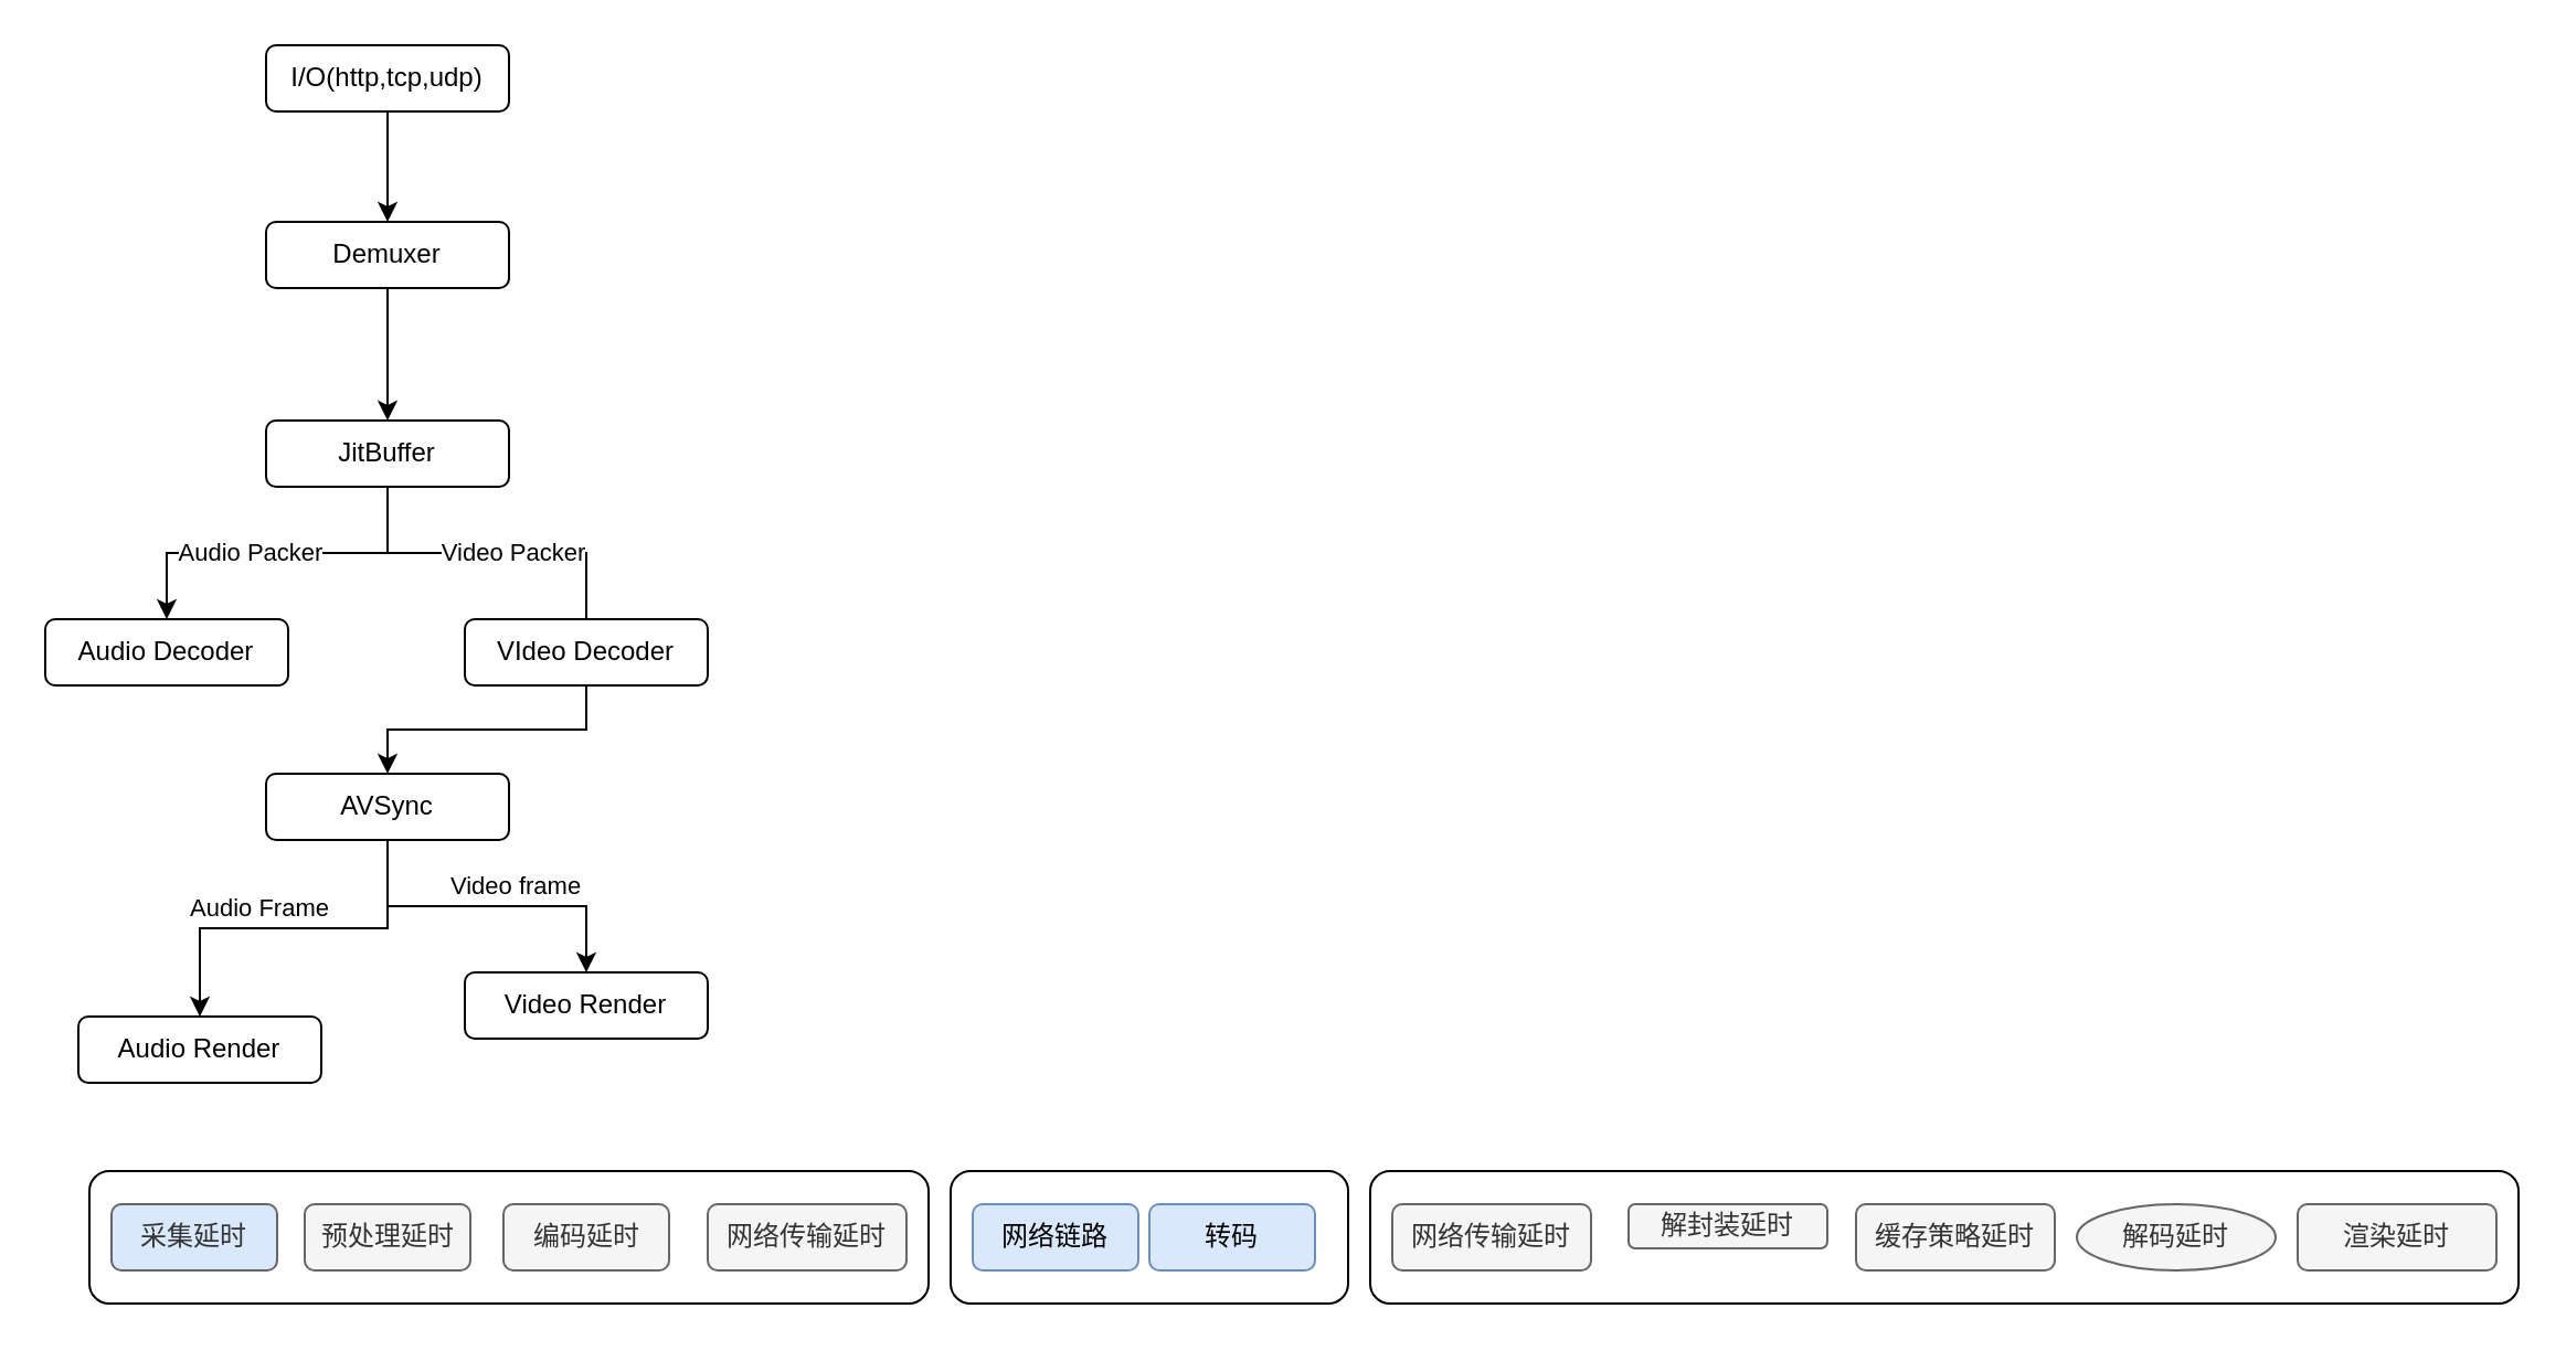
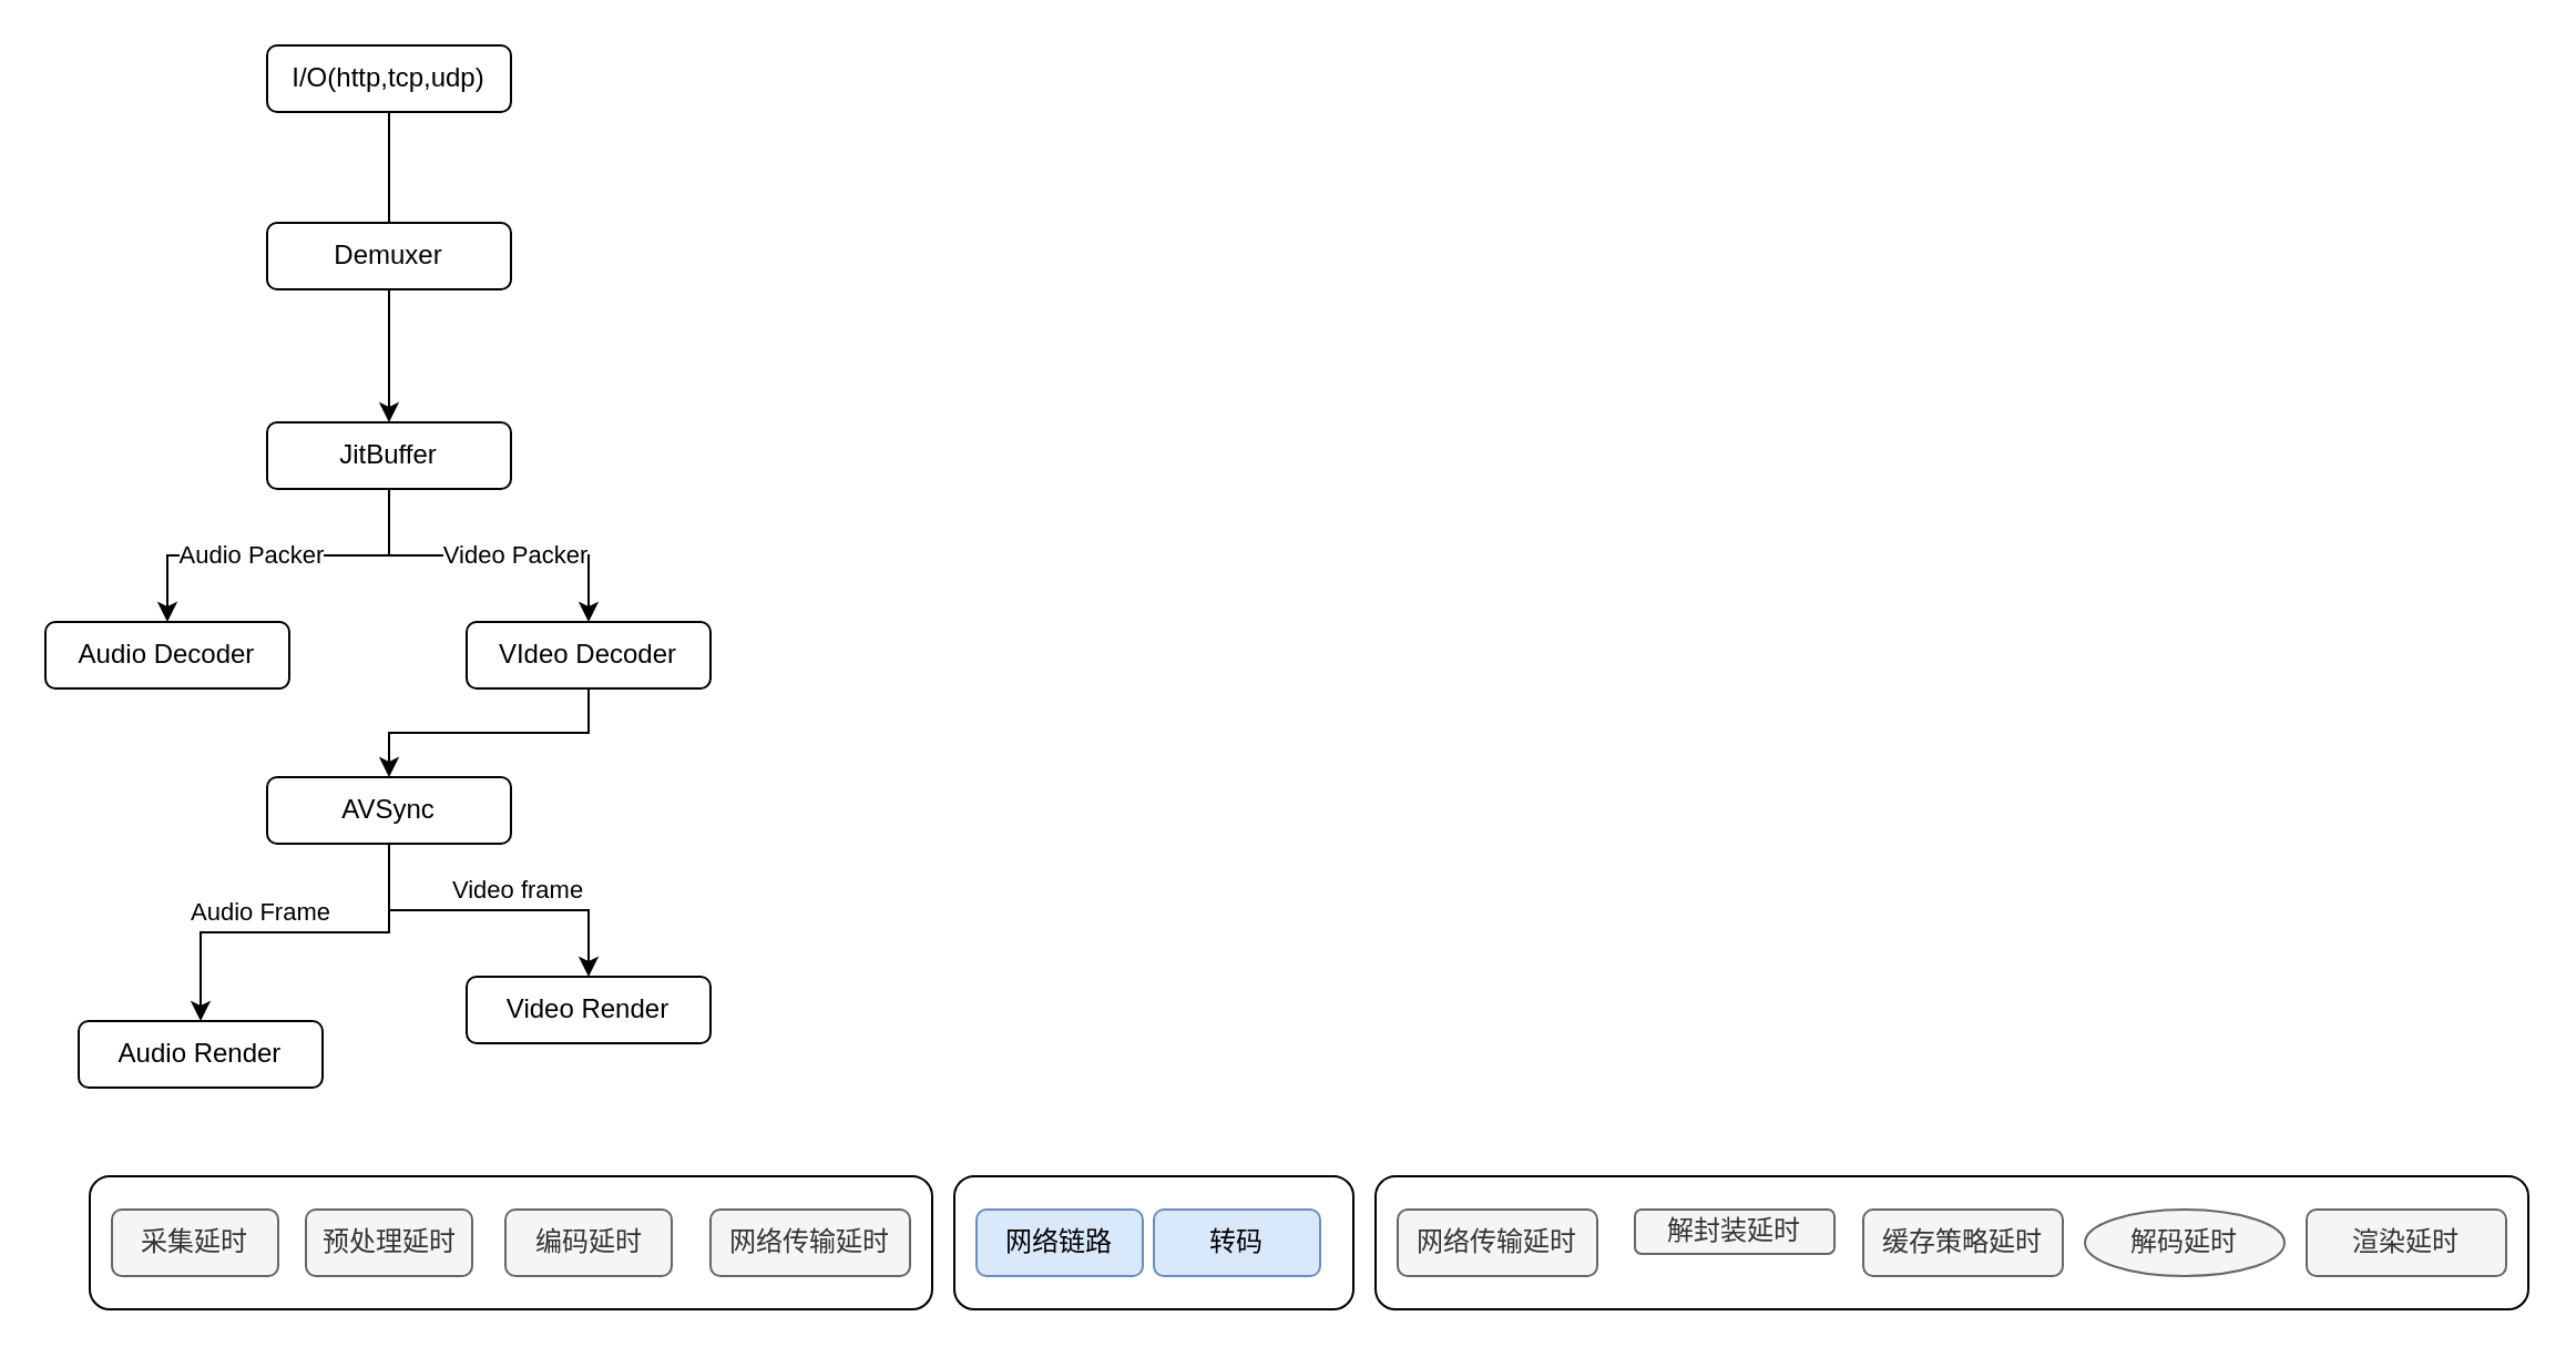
  <mxCell id="0" />
  <mxCell id="1" parent="0" />
  <mxCell id="2" value="" style="rounded=1;whiteSpace=wrap;html=1;" vertex="1" parent="1"><mxGeometry x="430" y="530" width="180" height="60" as="geometry" /></mxCell>
  <mxCell id="3" value="" style="rounded=1;whiteSpace=wrap;html=1;" vertex="1" parent="1"><mxGeometry x="620" y="530" width="520" height="60" as="geometry" /></mxCell>
  <mxCell id="4" value="" style="rounded=1;whiteSpace=wrap;html=1;" vertex="1" parent="1"><mxGeometry x="40" y="530" width="380" height="60" as="geometry" /></mxCell>
- <mxCell id="5" value="" style="edgeStyle=orthogonalEdgeStyle;rounded=0;orthogonalLoop=1;jettySize=auto;html=1;" edge="1" parent="1" source="6" target="8"><mxGeometry relative="1" as="geometry" /></mxCell>
+ <mxCell id="5" value="" style="edgeStyle=orthogonalEdgeStyle;rounded=0;orthogonalLoop=1;jettySize=auto;html=1;endArrow=none;" edge="1" parent="1" source="6" target="8"><mxGeometry relative="1" as="geometry" /></mxCell>
  <mxCell id="6" value="I/O(http,tcp,udp)" style="rounded=1;whiteSpace=wrap;html=1;" vertex="1" parent="1"><mxGeometry x="120" y="20" width="110" height="30" as="geometry" /></mxCell>
  <mxCell id="7" value="" style="edgeStyle=orthogonalEdgeStyle;rounded=0;orthogonalLoop=1;jettySize=auto;html=1;" edge="1" parent="1" source="8" target="13"><mxGeometry relative="1" as="geometry" /></mxCell>
  <mxCell id="8" value="Demuxer" style="rounded=1;whiteSpace=wrap;html=1;" vertex="1" parent="1"><mxGeometry x="120" y="100" width="110" height="30" as="geometry" /></mxCell>
  <mxCell id="9" style="edgeStyle=orthogonalEdgeStyle;rounded=0;orthogonalLoop=1;jettySize=auto;html=1;exitX=0.5;exitY=1;exitDx=0;exitDy=0;entryX=0.5;entryY=0;entryDx=0;entryDy=0;" edge="1" parent="1" source="13" target="14"><mxGeometry relative="1" as="geometry" /></mxCell>
  <mxCell id="10" value="Audio Packer" style="edgeLabel;html=1;align=center;verticalAlign=middle;resizable=0;points=[];" vertex="1" connectable="0" parent="9"><mxGeometry x="0.16" y="-1" relative="1" as="geometry"><mxPoint as="offset" /></mxGeometry></mxCell>
- <mxCell id="11" style="edgeStyle=orthogonalEdgeStyle;rounded=0;orthogonalLoop=1;jettySize=auto;html=1;entryX=0.5;entryY=0;entryDx=0;entryDy=0;endArrow=none;" edge="1" parent="1" source="13" target="16"><mxGeometry relative="1" as="geometry" /></mxCell>
+ <mxCell id="11" style="edgeStyle=orthogonalEdgeStyle;rounded=0;orthogonalLoop=1;jettySize=auto;html=1;entryX=0.5;entryY=0;entryDx=0;entryDy=0;" edge="1" parent="1" source="13" target="16"><mxGeometry relative="1" as="geometry" /></mxCell>
  <mxCell id="12" value="Video Packer" style="edgeLabel;html=1;align=center;verticalAlign=middle;resizable=0;points=[];" vertex="1" connectable="0" parent="11"><mxGeometry x="0.143" y="1" relative="1" as="geometry"><mxPoint as="offset" /></mxGeometry></mxCell>
  <mxCell id="13" value="JitBuffer" style="rounded=1;whiteSpace=wrap;html=1;" vertex="1" parent="1"><mxGeometry x="120" y="190" width="110" height="30" as="geometry" /></mxCell>
  <mxCell id="14" value="Audio Decoder" style="rounded=1;whiteSpace=wrap;html=1;" vertex="1" parent="1"><mxGeometry x="20" y="280" width="110" height="30" as="geometry" /></mxCell>
  <mxCell id="15" style="edgeStyle=orthogonalEdgeStyle;rounded=0;orthogonalLoop=1;jettySize=auto;html=1;exitX=0.5;exitY=1;exitDx=0;exitDy=0;entryX=0.5;entryY=0;entryDx=0;entryDy=0;" edge="1" parent="1" source="16" target="21"><mxGeometry relative="1" as="geometry" /></mxCell>
  <mxCell id="16" value="VIdeo Decoder" style="rounded=1;whiteSpace=wrap;html=1;" vertex="1" parent="1"><mxGeometry x="210" y="280" width="110" height="30" as="geometry" /></mxCell>
  <mxCell id="17" style="edgeStyle=orthogonalEdgeStyle;rounded=0;orthogonalLoop=1;jettySize=auto;html=1;exitX=0.5;exitY=1;exitDx=0;exitDy=0;entryX=0.5;entryY=0;entryDx=0;entryDy=0;" edge="1" parent="1" source="21" target="22"><mxGeometry relative="1" as="geometry" /></mxCell>
  <mxCell id="18" value="Audio Frame" style="edgeLabel;html=1;align=center;verticalAlign=middle;resizable=0;points=[];" vertex="1" connectable="0" parent="17"><mxGeometry x="0.143" relative="1" as="geometry"><mxPoint x="-5" y="-10" as="offset" /></mxGeometry></mxCell>
  <mxCell id="19" style="edgeStyle=orthogonalEdgeStyle;rounded=0;orthogonalLoop=1;jettySize=auto;html=1;entryX=0.5;entryY=0;entryDx=0;entryDy=0;" edge="1" parent="1" source="21" target="23"><mxGeometry relative="1" as="geometry" /></mxCell>
  <mxCell id="20" value="Video frame" style="edgeLabel;html=1;align=center;verticalAlign=middle;resizable=0;points=[];" vertex="1" connectable="0" parent="19"><mxGeometry x="0.16" y="-4" relative="1" as="geometry"><mxPoint y="-14" as="offset" /></mxGeometry></mxCell>
  <mxCell id="21" value="AVSync" style="rounded=1;whiteSpace=wrap;html=1;" vertex="1" parent="1"><mxGeometry x="120" y="350" width="110" height="30" as="geometry" /></mxCell>
  <mxCell id="22" value="Audio Render" style="rounded=1;whiteSpace=wrap;html=1;" vertex="1" parent="1"><mxGeometry x="35" y="460" width="110" height="30" as="geometry" /></mxCell>
  <mxCell id="23" value="Video Render" style="rounded=1;whiteSpace=wrap;html=1;" vertex="1" parent="1"><mxGeometry x="210" y="440" width="110" height="30" as="geometry" /></mxCell>
- <mxCell id="24" value="采集延时" style="rounded=1;whiteSpace=wrap;html=1;fillColor=#dae8fc;strokeColor=#666666;fontColor=#333333;" vertex="1" parent="1"><mxGeometry x="50" y="545" width="75" height="30" as="geometry" /></mxCell>
+ <mxCell id="24" value="采集延时" style="rounded=1;whiteSpace=wrap;html=1;fillColor=#f5f5f5;strokeColor=#666666;fontColor=#333333;" vertex="1" parent="1"><mxGeometry x="50" y="545" width="75" height="30" as="geometry" /></mxCell>
  <mxCell id="25" value="预处理延时" style="rounded=1;whiteSpace=wrap;html=1;fillColor=#f5f5f5;strokeColor=#666666;fontColor=#333333;" vertex="1" parent="1"><mxGeometry x="137.5" y="545" width="75" height="30" as="geometry" /></mxCell>
  <mxCell id="26" value="编码延时" style="rounded=1;whiteSpace=wrap;html=1;fillColor=#f5f5f5;strokeColor=#666666;fontColor=#333333;" vertex="1" parent="1"><mxGeometry x="227.5" y="545" width="75" height="30" as="geometry" /></mxCell>
  <mxCell id="27" value="网络传输延时" style="rounded=1;whiteSpace=wrap;html=1;fillColor=#f5f5f5;strokeColor=#666666;fontColor=#333333;" vertex="1" parent="1"><mxGeometry x="320" y="545" width="90" height="30" as="geometry" /></mxCell>
  <mxCell id="28" value="转码" style="rounded=1;whiteSpace=wrap;html=1;fillColor=#dae8fc;strokeColor=#6c8ebf;" vertex="1" parent="1"><mxGeometry x="520" y="545" width="75" height="30" as="geometry" /></mxCell>
  <mxCell id="29" value="网络链路" style="rounded=1;whiteSpace=wrap;html=1;fillColor=#dae8fc;strokeColor=#6c8ebf;" vertex="1" parent="1"><mxGeometry x="440" y="545" width="75" height="30" as="geometry" /></mxCell>
  <mxCell id="30" value="网络传输延时" style="rounded=1;whiteSpace=wrap;html=1;fillColor=#f5f5f5;strokeColor=#666666;fontColor=#333333;" vertex="1" parent="1"><mxGeometry x="630" y="545" width="90" height="30" as="geometry" /></mxCell>
  <mxCell id="31" value="解封装延时" style="rounded=1;whiteSpace=wrap;html=1;fillColor=#f5f5f5;strokeColor=#666666;fontColor=#333333;" vertex="1" parent="1"><mxGeometry x="737" y="545" width="90" height="20" as="geometry" /></mxCell>
  <mxCell id="32" value="缓存策略延时" style="rounded=1;whiteSpace=wrap;html=1;fillColor=#f5f5f5;strokeColor=#666666;fontColor=#333333;" vertex="1" parent="1"><mxGeometry x="840" y="545" width="90" height="30" as="geometry" /></mxCell>
  <mxCell id="33" value="解码延时" style="ellipse;whiteSpace=wrap;html=1;fillColor=#f5f5f5;strokeColor=#666666;fontColor=#333333;" vertex="1" parent="1"><mxGeometry x="940" y="545" width="90" height="30" as="geometry" /></mxCell>
  <mxCell id="34" value="渲染延时" style="rounded=1;whiteSpace=wrap;html=1;fillColor=#f5f5f5;strokeColor=#666666;fontColor=#333333;" vertex="1" parent="1"><mxGeometry x="1040" y="545" width="90" height="30" as="geometry" /></mxCell>
